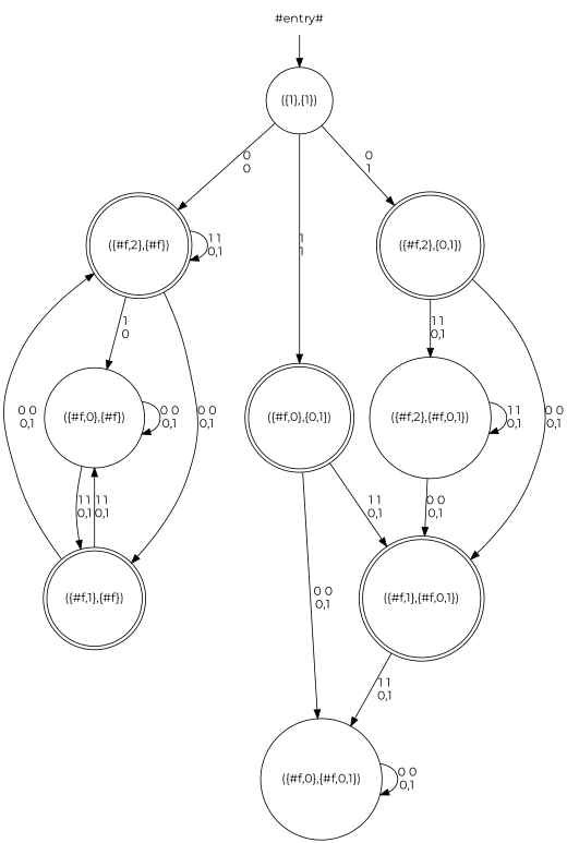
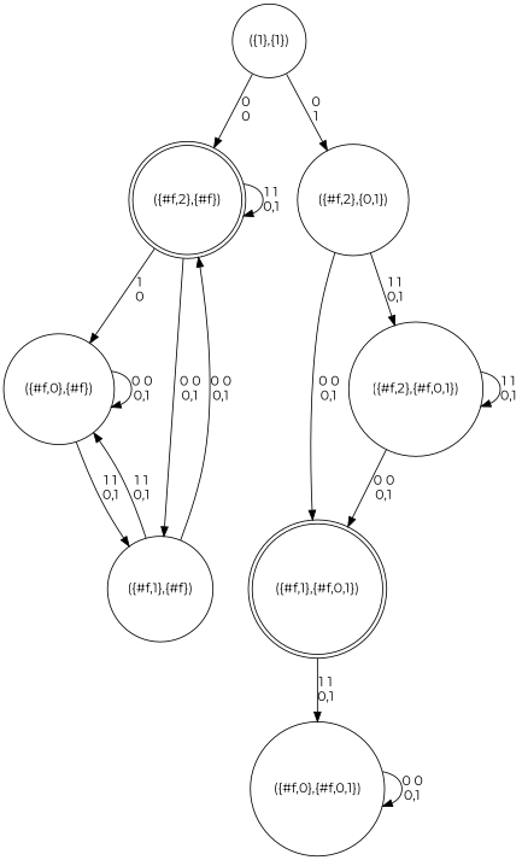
  digraph {
    fontname=Montserrat
    rankdir=TB
    node [fontname=Montserrat shape=circle]
    edge [fontname=Montserrat]
-   "#entry#" [shape=none]
    "({1},{1})"
-   "({#f,0},{0,1})" [shape=doublecircle]
    "({#f,2},{#f})" [shape=doublecircle]
-   "({#f,2},{0,1})" [shape=doublecircle]
+   "({#f,2},{0,1})"
    "({#f,0},{#f,0,1})"
    "({#f,1},{#f,0,1})" [shape=doublecircle]
    "({#f,0},{#f})"
-   "({#f,1},{#f})" [shape=doublecircle]
+   "({#f,1},{#f})"
    "({#f,2},{#f,0,1})"
-   "#entry#" -> "({1},{1})"
-   "({1},{1})" -> "({#f,0},{0,1})" [label="1\n1"]
    "({1},{1})" -> "({#f,2},{#f})" [label="0\n0"]
    "({1},{1})" -> "({#f,2},{0,1})" [label="0\n1"]
-   "({#f,0},{0,1})" -> "({#f,0},{#f,0,1})" [label="0 0\n0,1"]
-   "({#f,0},{0,1})" -> "({#f,1},{#f,0,1})" [label="1 1\n0,1"]
    "({#f,2},{#f})" -> "({#f,2},{#f})" [label="1 1\n0,1"]
    "({#f,2},{#f})" -> "({#f,0},{#f})" [label="1\n0"]
    "({#f,2},{#f})" -> "({#f,1},{#f})" [label="0 0\n0,1"]
    "({#f,2},{0,1})" -> "({#f,1},{#f,0,1})" [label="0 0\n0,1"]
    "({#f,2},{0,1})" -> "({#f,2},{#f,0,1})" [label="1 1\n0,1"]
    "({#f,0},{#f,0,1})" -> "({#f,0},{#f,0,1})" [label="0 0\n0,1"]
    "({#f,1},{#f,0,1})" -> "({#f,0},{#f,0,1})" [label="1 1\n0,1"]
    "({#f,0},{#f})" -> "({#f,0},{#f})" [label="0 0\n0,1"]
    "({#f,0},{#f})" -> "({#f,1},{#f})" [label="1 1\n0,1"]
    "({#f,1},{#f})" -> "({#f,2},{#f})" [label="0 0\n0,1"]
    "({#f,1},{#f})" -> "({#f,0},{#f})" [label="1 1\n0,1"]
    "({#f,2},{#f,0,1})" -> "({#f,1},{#f,0,1})" [label="0 0\n0,1"]
    "({#f,2},{#f,0,1})" -> "({#f,2},{#f,0,1})" [label="1 1\n0,1"]
  }
